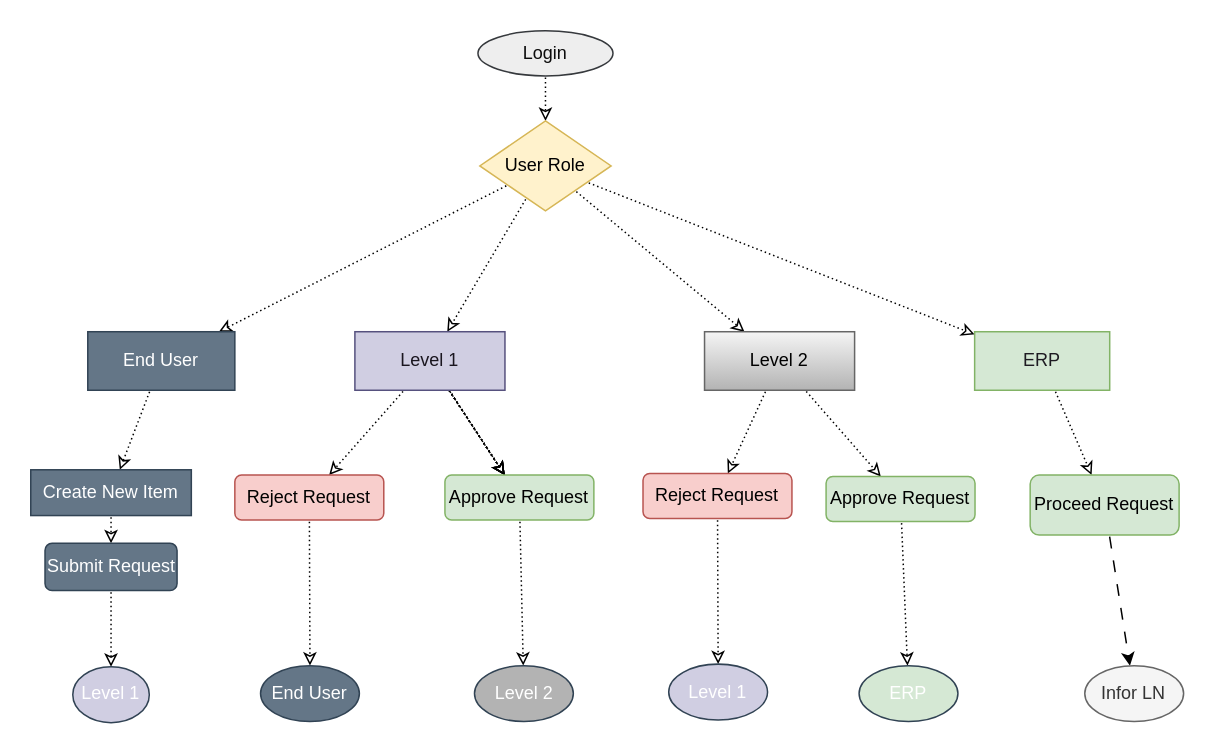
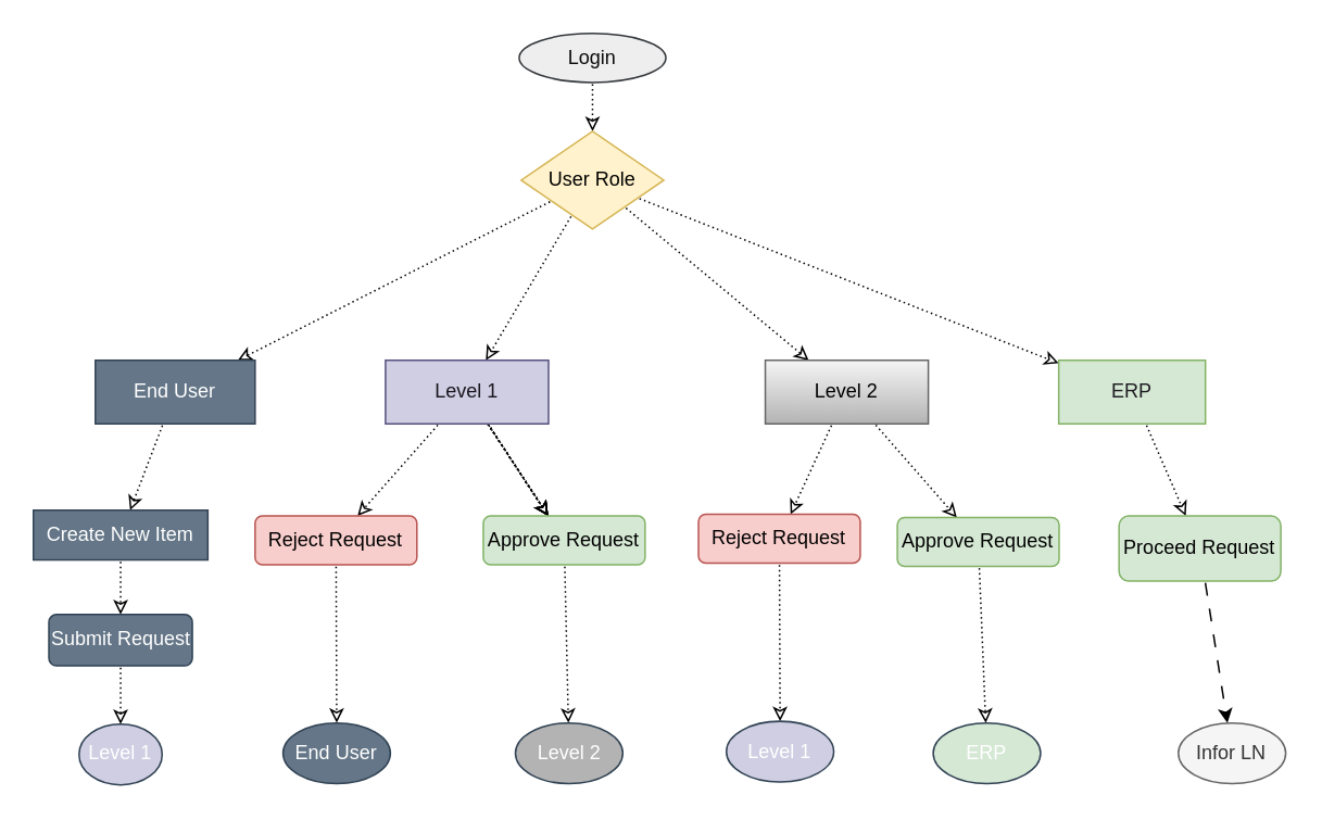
  <mxCell id="0" />
  <mxCell id="1" parent="0" />
  <mxCell id="2" value="" style="edgeStyle=none;jumpStyle=sharp;html=1;shadow=0;dashed=1;dashPattern=1 2;startFill=1;endFill=0;flowAnimation=1;" parent="1" source="3" target="8" edge="1"><mxGeometry relative="1" as="geometry" /></mxCell>
  <mxCell id="3" value="Login" style="ellipse;whiteSpace=wrap;html=1;fillColor=#eeeeee;strokeColor=#36393d;fontColor=#0D0D0D;" parent="1" vertex="1"><mxGeometry x="318" y="20" width="90" height="30" as="geometry" /></mxCell>
  <mxCell id="4" value="" style="edgeStyle=none;jumpStyle=sharp;html=1;shadow=0;dashed=1;dashPattern=1 2;startFill=1;endFill=0;flowAnimation=1;" parent="1" source="8" target="10" edge="1"><mxGeometry relative="1" as="geometry" /></mxCell>
  <mxCell id="5" value="" style="edgeStyle=none;jumpStyle=sharp;html=1;shadow=0;dashed=1;dashPattern=1 2;startFill=1;endFill=0;flowAnimation=1;" parent="1" source="8" target="18" edge="1"><mxGeometry relative="1" as="geometry" /></mxCell>
  <mxCell id="6" value="" style="edgeStyle=none;jumpStyle=sharp;html=1;shadow=0;dashed=1;dashPattern=1 2;startFill=1;endFill=0;flowAnimation=1;" parent="1" source="8" target="21" edge="1"><mxGeometry relative="1" as="geometry" /></mxCell>
  <mxCell id="7" value="" style="edgeStyle=none;jumpStyle=sharp;html=1;shadow=0;dashed=1;dashPattern=1 2;startFill=1;endFill=0;flowAnimation=1;" parent="1" source="8" target="23" edge="1"><mxGeometry relative="1" as="geometry" /></mxCell>
  <mxCell id="8" value="User Role" style="rhombus;whiteSpace=wrap;html=1;fillColor=#fff2cc;strokeColor=#d6b656;fontColor=#000000;" parent="1" vertex="1"><mxGeometry x="319.25" y="80" width="87.5" height="60" as="geometry" /></mxCell>
  <mxCell id="9" value="" style="edgeStyle=none;jumpStyle=sharp;html=1;shadow=0;dashed=1;dashPattern=1 2;fontColor=#1e1b22;startFill=1;endFill=0;flowAnimation=1;" parent="1" source="10" target="25" edge="1"><mxGeometry relative="1" as="geometry" /></mxCell>
  <mxCell id="10" value="End User" style="whiteSpace=wrap;html=1;fillColor=#647687;fontColor=#ffffff;strokeColor=#314354;" parent="1" vertex="1"><mxGeometry x="58" y="220.5" width="98" height="39" as="geometry" /></mxCell>
  <mxCell id="11" value="" style="edgeStyle=none;jumpStyle=sharp;html=1;shadow=0;dashed=1;dashPattern=1 2;fontColor=#1e1b22;startFill=1;endFill=0;" parent="1" source="18" target="29" edge="1"><mxGeometry relative="1" as="geometry" /></mxCell>
  <mxCell id="12" value="" style="edgeStyle=none;jumpStyle=sharp;html=1;shadow=0;dashed=1;dashPattern=1 2;fontColor=#1e1b22;startFill=1;endFill=0;" parent="1" source="18" target="29" edge="1"><mxGeometry relative="1" as="geometry" /></mxCell>
  <mxCell id="13" value="" style="edgeStyle=none;jumpStyle=sharp;html=1;shadow=0;dashed=1;dashPattern=1 2;fontColor=#1e1b22;startFill=1;endFill=0;" parent="1" source="18" target="29" edge="1"><mxGeometry relative="1" as="geometry" /></mxCell>
  <mxCell id="14" value="" style="edgeStyle=none;jumpStyle=sharp;html=1;shadow=0;dashed=1;dashPattern=1 2;fontColor=#1e1b22;startFill=1;endFill=0;" parent="1" source="18" target="29" edge="1"><mxGeometry relative="1" as="geometry" /></mxCell>
  <mxCell id="15" value="" style="edgeStyle=none;jumpStyle=sharp;html=1;shadow=0;dashed=1;dashPattern=1 2;fontColor=#1e1b22;startFill=1;endFill=0;" parent="1" source="18" target="29" edge="1"><mxGeometry relative="1" as="geometry" /></mxCell>
  <mxCell id="16" value="" style="edgeStyle=none;jumpStyle=sharp;html=1;shadow=0;dashed=1;dashPattern=1 2;fontColor=#1e1b22;startFill=1;endFill=0;flowAnimation=1;" parent="1" source="18" target="29" edge="1"><mxGeometry relative="1" as="geometry" /></mxCell>
  <mxCell id="17" value="" style="edgeStyle=none;jumpStyle=sharp;html=1;shadow=0;dashed=1;dashPattern=1 2;fontColor=#1e1b22;startFill=1;endFill=0;flowAnimation=1;" parent="1" source="18" target="31" edge="1"><mxGeometry relative="1" as="geometry" /></mxCell>
  <mxCell id="18" value="Level 1" style="whiteSpace=wrap;html=1;fillColor=#d0cee2;strokeColor=#56517e;fontColor=#1a161f;" parent="1" vertex="1"><mxGeometry x="236" y="220.5" width="100" height="39" as="geometry" /></mxCell>
  <mxCell id="19" style="edgeStyle=none;jumpStyle=sharp;html=1;shadow=0;dashed=1;dashPattern=1 2;fontColor=#000000;startFill=1;endFill=0;flowAnimation=1;" parent="1" source="21" target="38" edge="1"><mxGeometry relative="1" as="geometry" /></mxCell>
  <mxCell id="20" style="edgeStyle=none;jumpStyle=sharp;html=1;shadow=0;dashed=1;dashPattern=1 2;fontColor=#000000;startFill=1;endFill=0;flowAnimation=1;" parent="1" source="21" target="36" edge="1"><mxGeometry relative="1" as="geometry" /></mxCell>
  <mxCell id="21" value="Level 2" style="whiteSpace=wrap;html=1;fillColor=#f5f5f5;gradientColor=#b3b3b3;strokeColor=#666666;fontColor=#000000;" parent="1" vertex="1"><mxGeometry x="469" y="220.5" width="100" height="39" as="geometry" /></mxCell>
  <mxCell id="22" style="edgeStyle=none;jumpStyle=sharp;html=1;shadow=0;dashed=1;dashPattern=1 2;fontColor=#000000;startFill=1;endFill=0;flowAnimation=1;" parent="1" source="23" target="42" edge="1"><mxGeometry relative="1" as="geometry" /></mxCell>
  <mxCell id="23" value="ERP" style="whiteSpace=wrap;html=1;fillColor=#d5e8d4;strokeColor=#82b366;fontColor=#1e1b22;" parent="1" vertex="1"><mxGeometry x="649" y="220.5" width="90" height="39" as="geometry" /></mxCell>
  <mxCell id="24" value="" style="edgeStyle=none;jumpStyle=sharp;html=1;shadow=0;dashed=1;dashPattern=1 2;fontColor=#1e1b22;startFill=1;endFill=0;flowAnimation=1;" parent="1" source="25" target="27" edge="1"><mxGeometry relative="1" as="geometry" /></mxCell>
  <mxCell id="25" value="Create New Item" style="whiteSpace=wrap;html=1;fillColor=#647687;fontColor=#ffffff;strokeColor=#314354;" parent="1" vertex="1"><mxGeometry x="20" y="312.5" width="107" height="30.5" as="geometry" /></mxCell>
  <mxCell id="26" value="" style="edgeStyle=none;jumpStyle=sharp;html=1;shadow=0;dashed=1;dashPattern=1 2;fontColor=#000000;startFill=1;endFill=0;flowAnimation=1;" parent="1" source="27" target="32" edge="1"><mxGeometry relative="1" as="geometry" /></mxCell>
- <mxCell id="27" value="Submit Request" style="rounded=1;whiteSpace=wrap;html=1;fillColor=#647687;strokeColor=#314354;fontColor=#ffffff;" parent="1" vertex="1"><mxGeometry x="29.5" y="361.5" width="88" height="31.5" as="geometry" /></mxCell>
+ <mxCell id="27" value="Submit Request" style="rounded=1;whiteSpace=wrap;html=1;fillColor=#647687;strokeColor=#314354;fontColor=#ffffff;" parent="1" vertex="1"><mxGeometry x="29.5" y="376.5" width="88" height="31.5" as="geometry" /></mxCell>
  <mxCell id="28" value="" style="edgeStyle=none;jumpStyle=sharp;html=1;shadow=0;dashed=1;dashPattern=1 2;fontColor=#000000;startFill=1;endFill=0;flowAnimation=1;" parent="1" source="29" target="34" edge="1"><mxGeometry relative="1" as="geometry" /></mxCell>
  <mxCell id="29" value="Approve Request" style="rounded=1;whiteSpace=wrap;html=1;fillColor=#d5e8d4;strokeColor=#82b366;labelBorderColor=none;labelBackgroundColor=none;fontColor=#000000;" parent="1" vertex="1"><mxGeometry x="296" y="316" width="99.25" height="30" as="geometry" /></mxCell>
  <mxCell id="30" value="" style="edgeStyle=none;jumpStyle=sharp;html=1;shadow=0;dashed=1;dashPattern=1 2;fontColor=#000000;startFill=1;endFill=0;flowAnimation=1;" parent="1" source="31" target="33" edge="1"><mxGeometry relative="1" as="geometry" /></mxCell>
  <mxCell id="31" value="Reject Request" style="rounded=1;whiteSpace=wrap;html=1;fillColor=#f8cecc;strokeColor=#b85450;labelBackgroundColor=none;fontColor=#000000;" parent="1" vertex="1"><mxGeometry x="156" y="316" width="99.25" height="30" as="geometry" /></mxCell>
  <mxCell id="32" value="Level 1" style="ellipse;whiteSpace=wrap;html=1;fillColor=#D0CEE2;strokeColor=#314354;fontColor=#ffffff;rounded=1;" parent="1" vertex="1"><mxGeometry x="48" y="443.75" width="51" height="37.25" as="geometry" /></mxCell>
  <mxCell id="33" value="End User" style="ellipse;whiteSpace=wrap;html=1;fillColor=#647687;strokeColor=#314354;fontColor=#ffffff;rounded=1;" parent="1" vertex="1"><mxGeometry x="173.13" y="443" width="65.87" height="37.25" as="geometry" /></mxCell>
  <mxCell id="34" value="Level 2" style="ellipse;whiteSpace=wrap;html=1;fillColor=#B3B3B3;strokeColor=#314354;fontColor=#ffffff;rounded=1;" parent="1" vertex="1"><mxGeometry x="315.69" y="443" width="65.87" height="37.25" as="geometry" /></mxCell>
  <mxCell id="35" value="" style="edgeStyle=none;jumpStyle=sharp;html=1;shadow=0;dashed=1;dashPattern=1 2;fontColor=#000000;startFill=1;endFill=0;flowAnimation=1;" parent="1" source="36" target="40" edge="1"><mxGeometry relative="1" as="geometry" /></mxCell>
  <mxCell id="36" value="Approve Request" style="rounded=1;whiteSpace=wrap;html=1;fillColor=#d5e8d4;strokeColor=#82b366;labelBorderColor=none;labelBackgroundColor=none;fontColor=#000000;" parent="1" vertex="1"><mxGeometry x="550" y="317" width="99.25" height="30" as="geometry" /></mxCell>
  <mxCell id="37" value="" style="edgeStyle=none;jumpStyle=sharp;html=1;shadow=0;dashed=1;dashPattern=1 2;fontColor=#000000;startFill=1;endFill=0;flowAnimation=1;" parent="1" source="38" target="39" edge="1"><mxGeometry relative="1" as="geometry" /></mxCell>
  <mxCell id="38" value="Reject Request" style="rounded=1;whiteSpace=wrap;html=1;fillColor=#f8cecc;strokeColor=#b85450;labelBackgroundColor=none;fontColor=#000000;" parent="1" vertex="1"><mxGeometry x="428" y="315" width="99.25" height="30" as="geometry" /></mxCell>
  <mxCell id="39" value="Level 1" style="ellipse;whiteSpace=wrap;html=1;fillColor=#D0CEE2;strokeColor=#314354;fontColor=#ffffff;rounded=1;" parent="1" vertex="1"><mxGeometry x="445.13" y="442" width="65.87" height="37.25" as="geometry" /></mxCell>
  <mxCell id="40" value="ERP" style="ellipse;whiteSpace=wrap;html=1;fillColor=#D5E8D4;strokeColor=#314354;fontColor=#ffffff;rounded=1;" parent="1" vertex="1"><mxGeometry x="572" y="443" width="65.87" height="37.25" as="geometry" /></mxCell>
  <mxCell id="41" style="edgeStyle=none;html=1;flowAnimation=1;" parent="1" source="42" target="43" edge="1"><mxGeometry relative="1" as="geometry" /></mxCell>
  <mxCell id="42" value="Proceed Request" style="rounded=1;whiteSpace=wrap;html=1;fillColor=#d5e8d4;strokeColor=#82b366;labelBorderColor=none;labelBackgroundColor=none;fontColor=#000000;" parent="1" vertex="1"><mxGeometry x="686" y="316" width="99.25" height="40" as="geometry" /></mxCell>
  <mxCell id="43" value="Infor LN" style="ellipse;whiteSpace=wrap;html=1;fillColor=#f5f5f5;strokeColor=#666666;fontColor=#333333;rounded=1;" parent="1" vertex="1"><mxGeometry x="722.38" y="443" width="65.87" height="37.25" as="geometry" /></mxCell>
